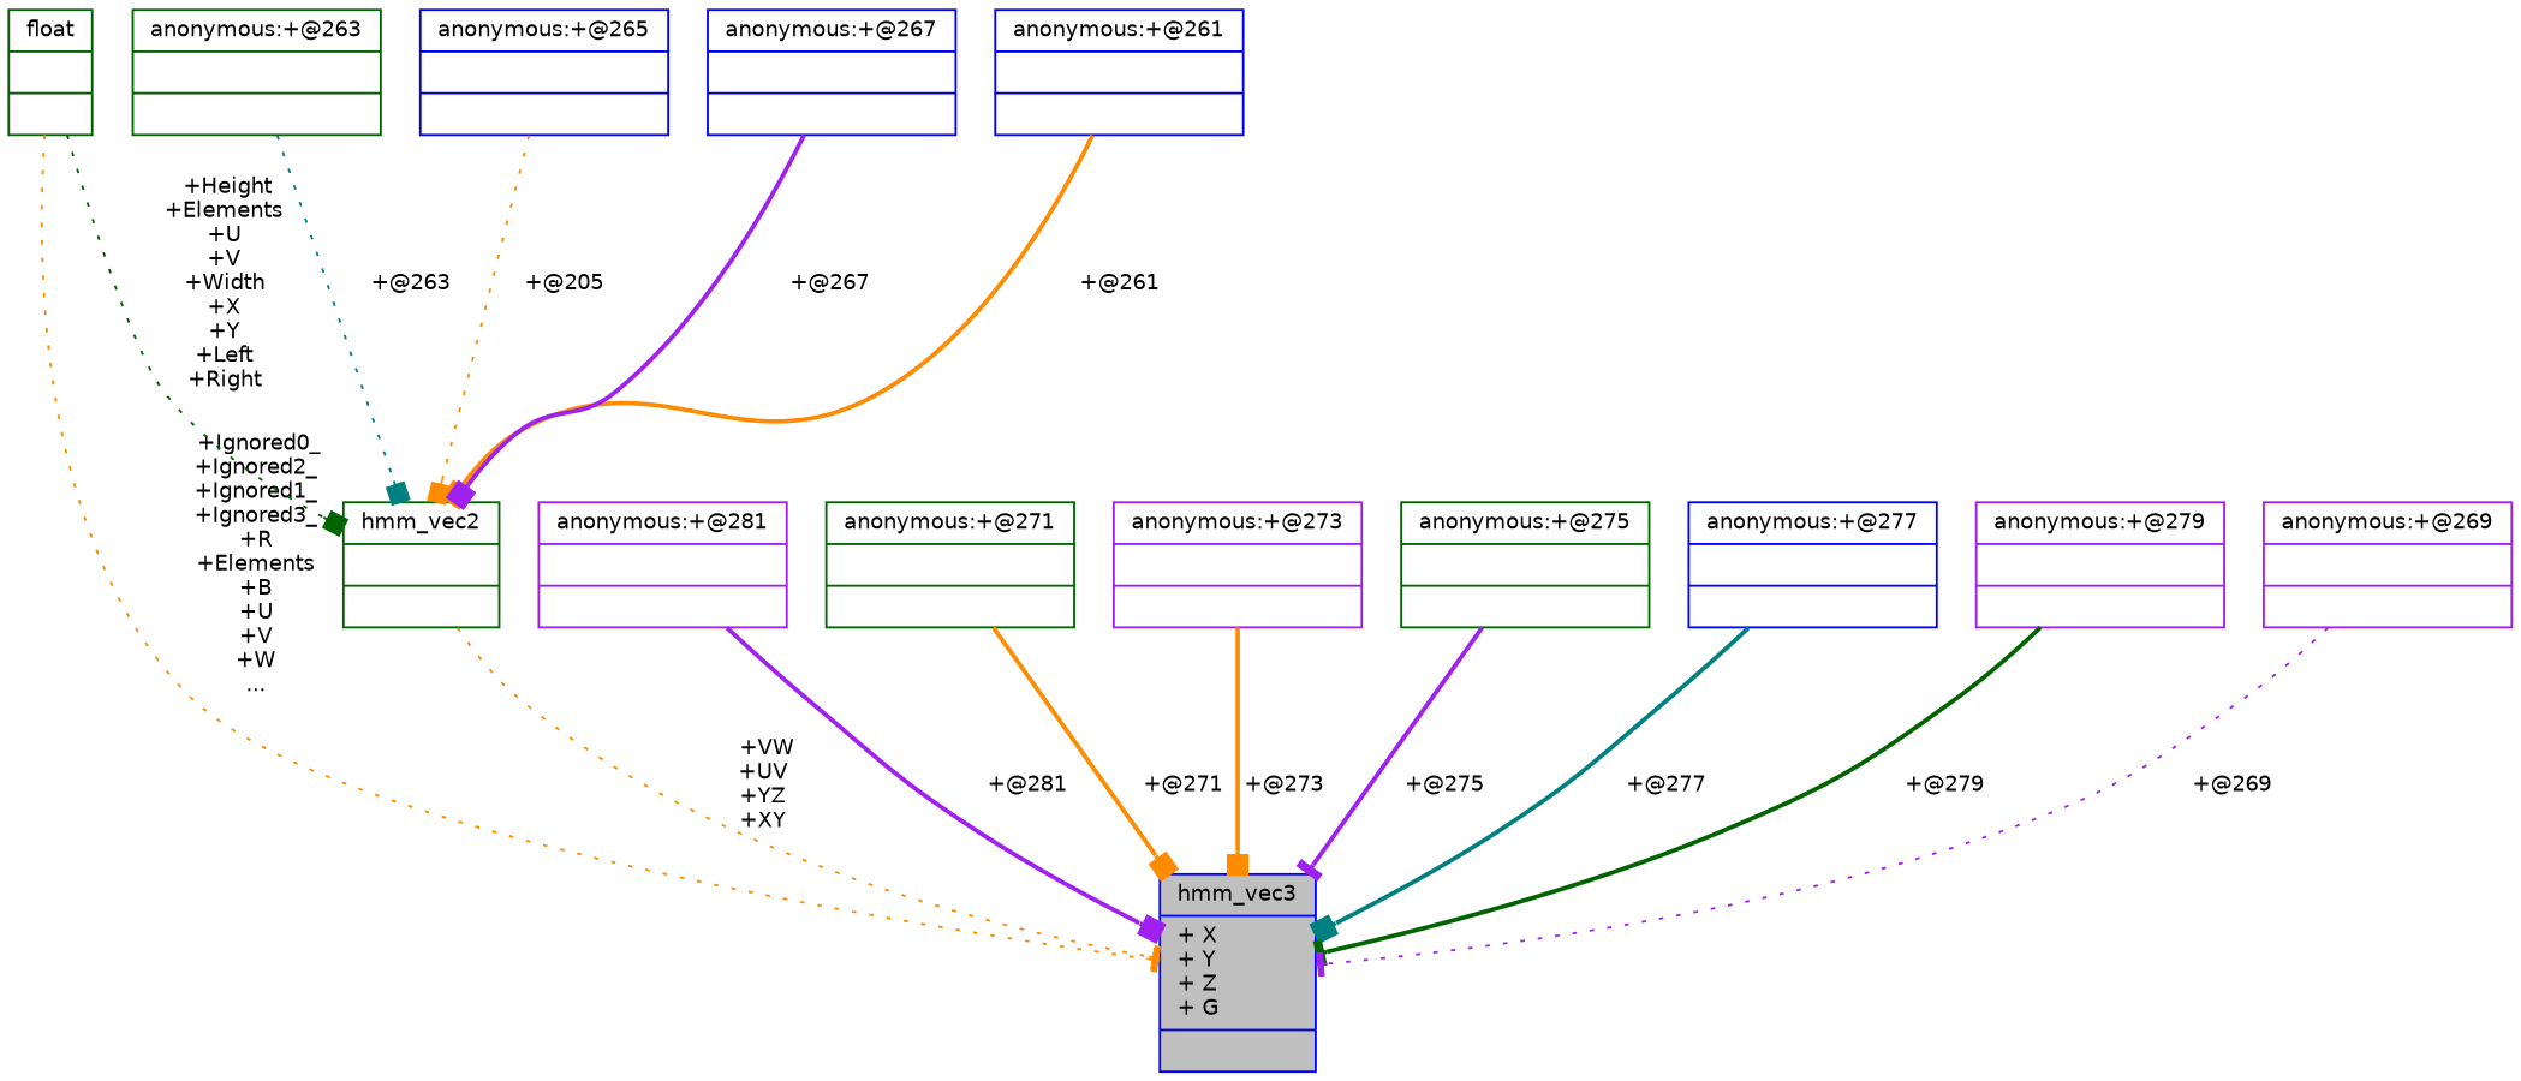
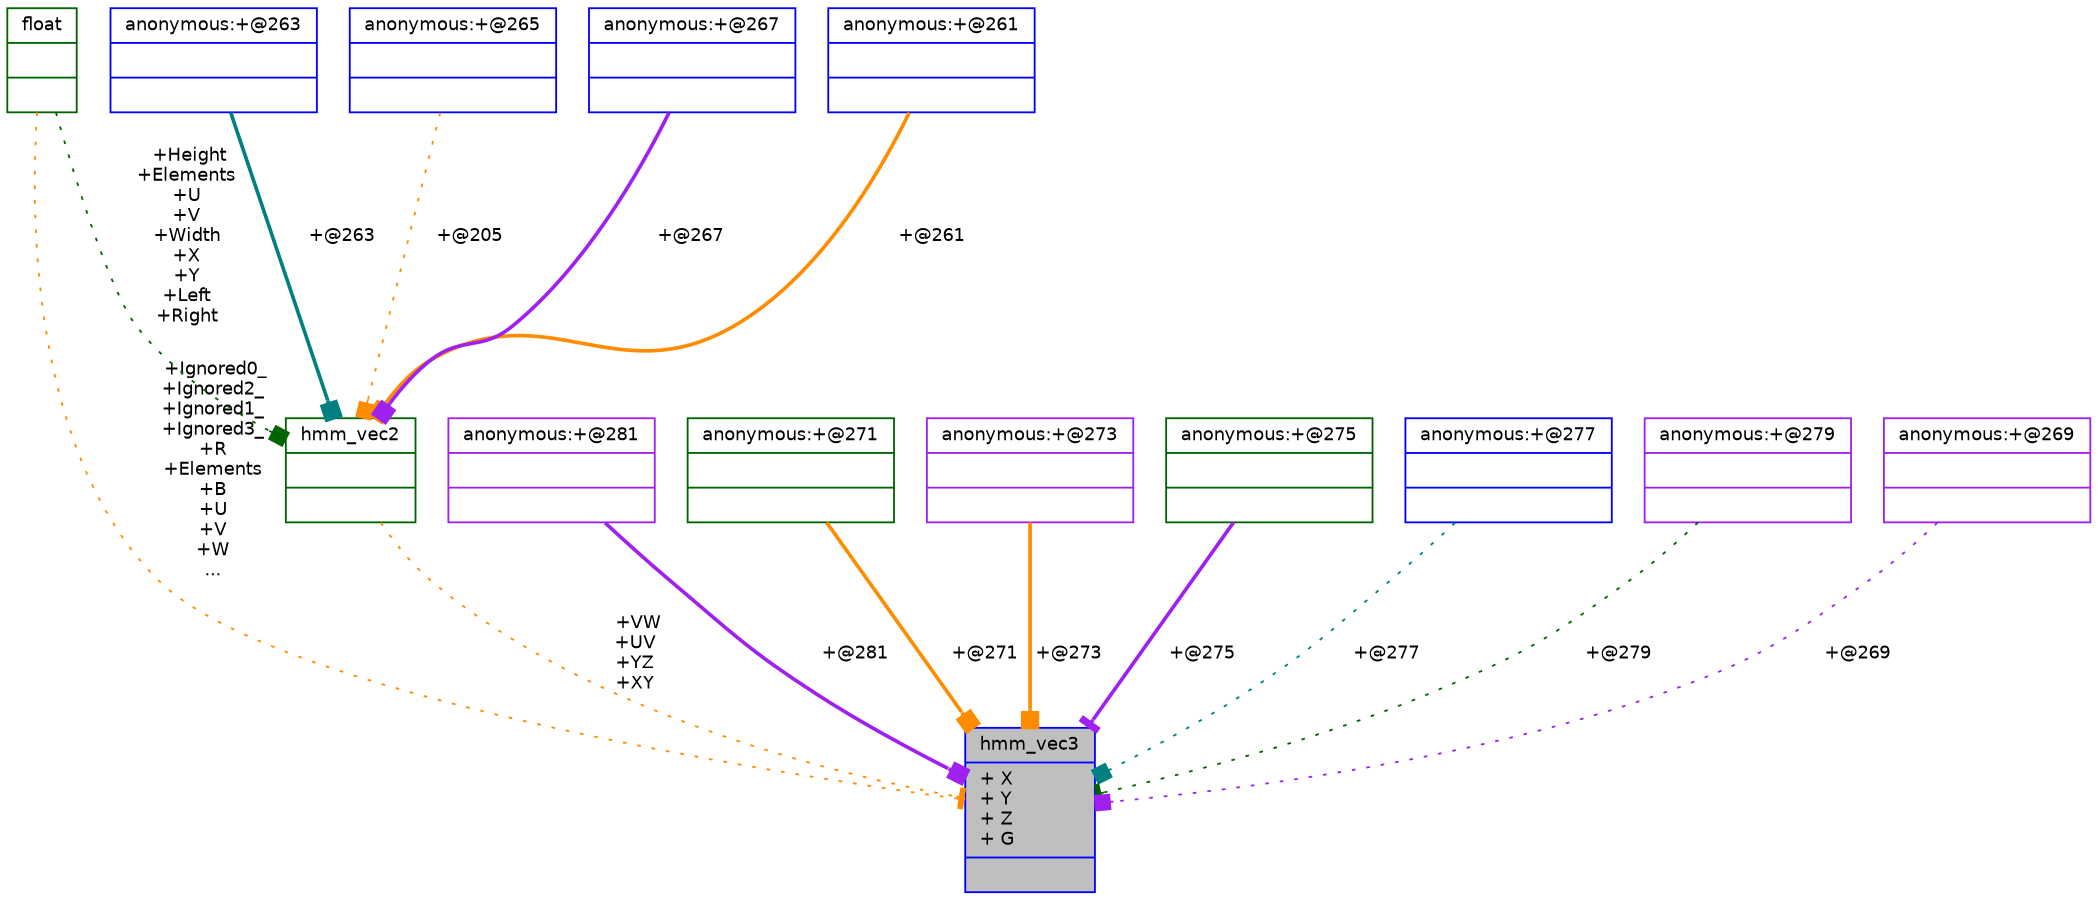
  digraph {
    node [color=blue fontname=Helvetica fontsize=10 shape=record]
    edge [arrowhead=box color=darkorange fontname=Helvetica fontsize=10 labelfontname=Helvetica labelfontsize=10 style=dotted]
    n1 [fillcolor=grey75 fontcolor=black height=0.2 label="{hmm_vec3\n|+ X\l+ Y\l+ Z\l+ G\l|}" style=filled width=0.4]
    n2 [color=darkgreen height=0.2 label="{hmm_vec2\n||}" width=0.4]
    n3 [height=0.2 label="{anonymous:+@261\n||}" width=0.4]
    n4 [color=darkgreen height=0.2 label="{float\n||}" width=0.4]
-   n5 [color=darkgreen height=0.2 label="{anonymous:+@263\n||}" width=0.4]
+   n5 [height=0.2 label="{anonymous:+@263\n||}" width=0.4]
    n6 [height=0.2 label="{anonymous:+@265\n||}" width=0.4]
    n7 [height=0.2 label="{anonymous:+@267\n||}" width=0.4]
    n8 [color=purple height=0.2 label="{anonymous:+@281\n||}" width=0.4]
    n9 [color=darkgreen height=0.2 label="{anonymous:+@271\n||}" width=0.4]
    n10 [color=purple height=0.2 label="{anonymous:+@273\n||}" width=0.4]
    n11 [color=darkgreen height=0.2 label="{anonymous:+@275\n||}" width=0.4]
    n12 [height=0.2 label="{anonymous:+@277\n||}" width=0.4]
    n13 [color=purple height=0.2 label="{anonymous:+@279\n||}" width=0.4]
    n14 [color=purple height=0.2 label="{anonymous:+@269\n||}" width=0.4]
    n2 -> n1 [arrowhead=tee label=" +VW\n+UV\n+YZ\n+XY"]
    n3 -> n2 [label=" +@261" style=bold]
    n4 -> n1 [arrowhead=tee label=" +Ignored0_\n+Ignored2_\n+Ignored1_\n+Ignored3_\n+R\n+Elements\n+B\n+U\n+V\n+W\n..."]
    n4 -> n2 [color=darkgreen label=" +Height\n+Elements\n+U\n+V\n+Width\n+X\n+Y\n+Left\n+Right"]
-   n5 -> n2 [color=teal label=" +@263"]
+   n5 -> n2 [color=teal label=" +@263" style=bold]
    n6 -> n2 [label=" +@205"]
    n7 -> n2 [color=purple label=" +@267" style=bold]
    n8 -> n1 [color=purple label=" +@281" style=bold]
    n9 -> n1 [label=" +@271" style=bold]
    n10 -> n1 [label=" +@273" style=bold]
    n11 -> n1 [arrowhead=tee color=purple label=" +@275" style=bold]
-   n12 -> n1 [color=teal label=" +@277" style=bold]
-   n13 -> n1 [arrowhead=tee color=darkgreen label=" +@279" style=bold]
-   n14 -> n1 [arrowhead=tee color=purple label=" +@269"]
+   n12 -> n1 [color=teal label=" +@277"]
+   n13 -> n1 [arrowhead=tee color=darkgreen label=" +@279"]
+   n14 -> n1 [color=purple label=" +@269"]
  }
